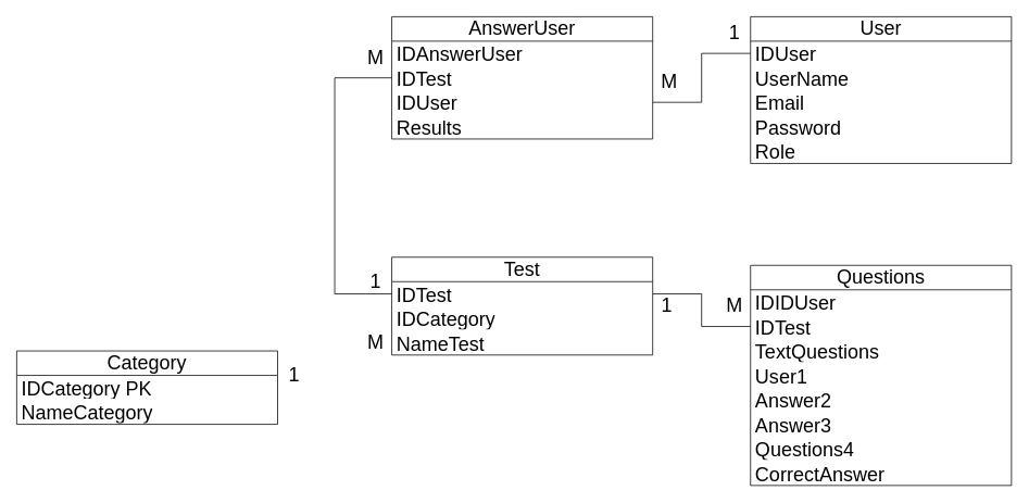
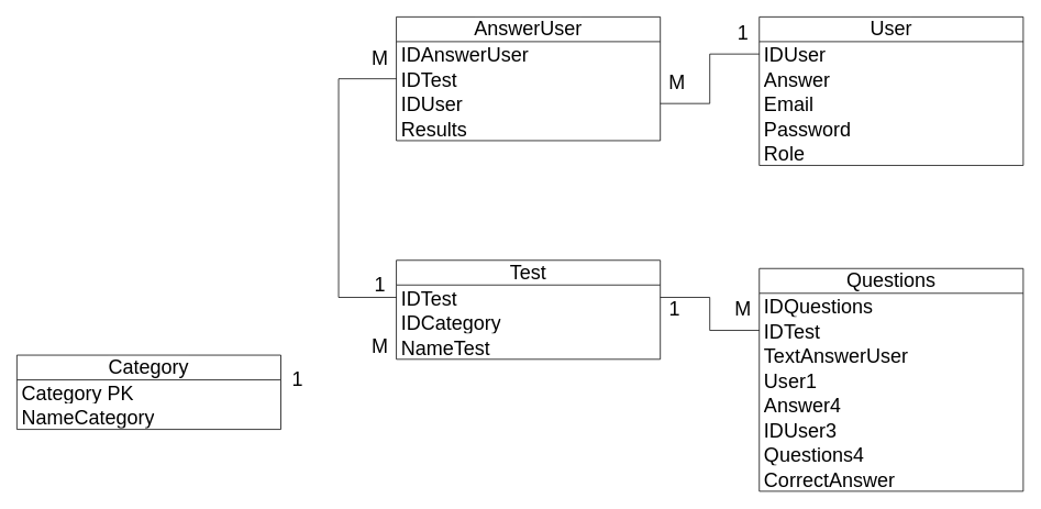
  <mxCell id="0" />
  <mxCell id="1" parent="0" />
  <mxCell id="2" value="&lt;span style=&quot;font-family: Arial, Helvetica, &amp;quot;Arial Unicode MS&amp;quot;, sans-serif; font-size: 24px; text-align: start; white-space-collapse: preserve; background-color: rgba(255, 255, 255, 0.05);&quot;&gt;Сategory&lt;/span&gt;" style="swimlane;fontStyle=0;childLayout=stackLayout;horizontal=1;startSize=30;horizontalStack=0;resizeParent=1;resizeParentMax=0;resizeLast=0;collapsible=1;marginBottom=0;whiteSpace=wrap;html=1;fontSize=24;" vertex="1" parent="1"><mxGeometry x="20" y="430" width="320" height="90" as="geometry"><mxRectangle x="330" y="465" width="140" height="40" as="alternateBounds" /></mxGeometry></mxCell>
- <mxCell id="3" value="&lt;span style=&quot;font-family: Arial, Helvetica, &amp;quot;Arial Unicode MS&amp;quot;, sans-serif; font-size: 24px; white-space-collapse: preserve; background-color: rgba(255, 255, 255, 0.05);&quot;&gt;IDСategory PK  &lt;/span&gt;" style="text;strokeColor=none;fillColor=none;align=left;verticalAlign=middle;spacingLeft=4;spacingRight=4;overflow=hidden;points=[[0,0.5],[1,0.5]];portConstraint=eastwest;rotatable=0;whiteSpace=wrap;html=1;fontSize=24;" vertex="1" parent="2"><mxGeometry y="30" width="320" height="30" as="geometry" /></mxCell>
+ <mxCell id="3" value="&lt;span style=&quot;font-family: Arial, Helvetica, &amp;quot;Arial Unicode MS&amp;quot;, sans-serif; font-size: 24px; white-space-collapse: preserve; background-color: rgba(255, 255, 255, 0.05);&quot;&gt;Сategory PK  &lt;/span&gt;" style="text;strokeColor=none;fillColor=none;align=left;verticalAlign=middle;spacingLeft=4;spacingRight=4;overflow=hidden;points=[[0,0.5],[1,0.5]];portConstraint=eastwest;rotatable=0;whiteSpace=wrap;html=1;fontSize=24;" vertex="1" parent="2"><mxGeometry y="30" width="320" height="30" as="geometry" /></mxCell>
  <mxCell id="4" value="&lt;span style=&quot;font-family: Arial, Helvetica, &amp;quot;Arial Unicode MS&amp;quot;, sans-serif; font-size: 24px; white-space-collapse: preserve; background-color: rgba(255, 255, 255, 0.05);&quot;&gt;NameСategory&lt;/span&gt;" style="text;strokeColor=none;fillColor=none;align=left;verticalAlign=middle;spacingLeft=4;spacingRight=4;overflow=hidden;points=[[0,0.5],[1,0.5]];portConstraint=eastwest;rotatable=0;whiteSpace=wrap;html=1;fontSize=24;" vertex="1" parent="2"><mxGeometry y="60" width="320" height="30" as="geometry" /></mxCell>
  <mxCell id="5" value="Test" style="swimlane;fontStyle=0;childLayout=stackLayout;horizontal=1;startSize=30;horizontalStack=0;resizeParent=1;resizeParentMax=0;resizeLast=0;collapsible=1;marginBottom=0;whiteSpace=wrap;html=1;fontSize=24;" vertex="1" parent="1"><mxGeometry x="480" y="315" width="320" height="120" as="geometry" /></mxCell>
  <mxCell id="6" value="&lt;font style=&quot;font-size: 24px;&quot;&gt;ID&lt;span style=&quot;text-align: center; font-size: 24px;&quot;&gt;Test&lt;/span&gt;&lt;/font&gt;" style="text;strokeColor=none;fillColor=none;align=left;verticalAlign=middle;spacingLeft=4;spacingRight=4;overflow=hidden;points=[[0,0.5],[1,0.5]];portConstraint=eastwest;rotatable=0;whiteSpace=wrap;html=1;fontSize=24;" vertex="1" parent="5"><mxGeometry y="30" width="320" height="30" as="geometry" /></mxCell>
  <mxCell id="7" value="&lt;span style=&quot;font-family: Arial, Helvetica, &amp;quot;Arial Unicode MS&amp;quot;, sans-serif; font-size: 24px; white-space-collapse: preserve; background-color: rgba(255, 255, 255, 0.05);&quot;&gt;IDСategory&lt;/span&gt;" style="text;strokeColor=none;fillColor=none;align=left;verticalAlign=middle;spacingLeft=4;spacingRight=4;overflow=hidden;points=[[0,0.5],[1,0.5]];portConstraint=eastwest;rotatable=0;whiteSpace=wrap;html=1;fontSize=24;" vertex="1" parent="5"><mxGeometry y="60" width="320" height="30" as="geometry" /></mxCell>
  <mxCell id="8" value="&lt;span style=&quot;font-family: Arial, Helvetica, &amp;quot;Arial Unicode MS&amp;quot;, sans-serif; font-size: 24px; white-space-collapse: preserve; background-color: rgba(255, 255, 255, 0.05);&quot;&gt;NameTest&lt;/span&gt;" style="text;strokeColor=none;fillColor=none;align=left;verticalAlign=middle;spacingLeft=4;spacingRight=4;overflow=hidden;points=[[0,0.5],[1,0.5]];portConstraint=eastwest;rotatable=0;whiteSpace=wrap;html=1;fontSize=24;" vertex="1" parent="5"><mxGeometry y="90" width="320" height="30" as="geometry" /></mxCell>
  <mxCell id="9" value="&lt;span style=&quot;font-family: Arial, Helvetica, &amp;quot;Arial Unicode MS&amp;quot;, sans-serif; font-size: 24px; text-align: start; white-space-collapse: preserve; background-color: rgba(255, 255, 255, 0.05);&quot;&gt;Questions&lt;/span&gt;" style="swimlane;fontStyle=0;childLayout=stackLayout;horizontal=1;startSize=30;horizontalStack=0;resizeParent=1;resizeParentMax=0;resizeLast=0;collapsible=1;marginBottom=0;whiteSpace=wrap;html=1;fontSize=24;" vertex="1" parent="1"><mxGeometry x="920" y="325" width="320" height="270" as="geometry" /></mxCell>
- <mxCell id="10" value="ID&lt;span style=&quot;font-family: Arial, Helvetica, &amp;quot;Arial Unicode MS&amp;quot;, sans-serif; font-size: 24px; white-space-collapse: preserve; background-color: rgba(255, 255, 255, 0.05);&quot;&gt;IDUser&lt;/span&gt;" style="text;strokeColor=none;fillColor=none;align=left;verticalAlign=middle;spacingLeft=4;spacingRight=4;overflow=hidden;points=[[0,0.5],[1,0.5]];portConstraint=eastwest;rotatable=0;whiteSpace=wrap;html=1;fontSize=24;" vertex="1" parent="9"><mxGeometry y="30" width="320" height="30" as="geometry" /></mxCell>
+ <mxCell id="10" value="ID&lt;span style=&quot;font-family: Arial, Helvetica, &amp;quot;Arial Unicode MS&amp;quot;, sans-serif; font-size: 24px; white-space-collapse: preserve; background-color: rgba(255, 255, 255, 0.05);&quot;&gt;Questions&lt;/span&gt;" style="text;strokeColor=none;fillColor=none;align=left;verticalAlign=middle;spacingLeft=4;spacingRight=4;overflow=hidden;points=[[0,0.5],[1,0.5]];portConstraint=eastwest;rotatable=0;whiteSpace=wrap;html=1;fontSize=24;" vertex="1" parent="9"><mxGeometry y="30" width="320" height="30" as="geometry" /></mxCell>
  <mxCell id="11" value="&lt;span style=&quot;font-size: 24px;&quot;&gt;ID&lt;/span&gt;&lt;span style=&quot;border-color: var(--border-color); font-size: 24px; text-align: center;&quot;&gt;Test&lt;/span&gt;" style="text;strokeColor=none;fillColor=none;align=left;verticalAlign=middle;spacingLeft=4;spacingRight=4;overflow=hidden;points=[[0,0.5],[1,0.5]];portConstraint=eastwest;rotatable=0;whiteSpace=wrap;html=1;fontSize=24;" vertex="1" parent="9"><mxGeometry y="60" width="320" height="30" as="geometry" /></mxCell>
- <mxCell id="12" value="Text&lt;span style=&quot;font-family: Arial, Helvetica, &amp;quot;Arial Unicode MS&amp;quot;, sans-serif; font-size: 24px; white-space-collapse: preserve; background-color: rgba(255, 255, 255, 0.05);&quot;&gt;Questions&lt;/span&gt;" style="text;strokeColor=none;fillColor=none;align=left;verticalAlign=middle;spacingLeft=4;spacingRight=4;overflow=hidden;points=[[0,0.5],[1,0.5]];portConstraint=eastwest;rotatable=0;whiteSpace=wrap;html=1;fontSize=24;" vertex="1" parent="9"><mxGeometry y="90" width="320" height="30" as="geometry" /></mxCell>
+ <mxCell id="12" value="Text&lt;span style=&quot;font-family: Arial, Helvetica, &amp;quot;Arial Unicode MS&amp;quot;, sans-serif; font-size: 24px; white-space-collapse: preserve; background-color: rgba(255, 255, 255, 0.05);&quot;&gt;AnswerUser&lt;/span&gt;" style="text;strokeColor=none;fillColor=none;align=left;verticalAlign=middle;spacingLeft=4;spacingRight=4;overflow=hidden;points=[[0,0.5],[1,0.5]];portConstraint=eastwest;rotatable=0;whiteSpace=wrap;html=1;fontSize=24;" vertex="1" parent="9"><mxGeometry y="90" width="320" height="30" as="geometry" /></mxCell>
  <mxCell id="13" value="&lt;span style=&quot;font-family: Arial, Helvetica, &amp;quot;Arial Unicode MS&amp;quot;, sans-serif; font-size: 24px; white-space-collapse: preserve; background-color: rgba(255, 255, 255, 0.05);&quot;&gt;User1&lt;/span&gt;" style="text;strokeColor=none;fillColor=none;align=left;verticalAlign=middle;spacingLeft=4;spacingRight=4;overflow=hidden;points=[[0,0.5],[1,0.5]];portConstraint=eastwest;rotatable=0;whiteSpace=wrap;html=1;fontSize=24;" vertex="1" parent="9"><mxGeometry y="120" width="320" height="30" as="geometry" /></mxCell>
- <mxCell id="14" value="&lt;span style=&quot;font-family: Arial, Helvetica, &amp;quot;Arial Unicode MS&amp;quot;, sans-serif; font-size: 24px; white-space-collapse: preserve; background-color: rgba(255, 255, 255, 0.05);&quot;&gt;Answer2&lt;/span&gt;" style="text;strokeColor=none;fillColor=none;align=left;verticalAlign=middle;spacingLeft=4;spacingRight=4;overflow=hidden;points=[[0,0.5],[1,0.5]];portConstraint=eastwest;rotatable=0;whiteSpace=wrap;html=1;fontSize=24;" vertex="1" parent="9"><mxGeometry y="150" width="320" height="30" as="geometry" /></mxCell>
- <mxCell id="15" value="&lt;span style=&quot;font-family: Arial, Helvetica, &amp;quot;Arial Unicode MS&amp;quot;, sans-serif; font-size: 24px; white-space-collapse: preserve; background-color: rgba(255, 255, 255, 0.05);&quot;&gt;Answer3&lt;/span&gt;" style="text;strokeColor=none;fillColor=none;align=left;verticalAlign=middle;spacingLeft=4;spacingRight=4;overflow=hidden;points=[[0,0.5],[1,0.5]];portConstraint=eastwest;rotatable=0;whiteSpace=wrap;html=1;fontSize=24;" vertex="1" parent="9"><mxGeometry y="180" width="320" height="30" as="geometry" /></mxCell>
+ <mxCell id="14" value="&lt;span style=&quot;font-family: Arial, Helvetica, &amp;quot;Arial Unicode MS&amp;quot;, sans-serif; font-size: 24px; white-space-collapse: preserve; background-color: rgba(255, 255, 255, 0.05);&quot;&gt;Answer4&lt;/span&gt;" style="text;strokeColor=none;fillColor=none;align=left;verticalAlign=middle;spacingLeft=4;spacingRight=4;overflow=hidden;points=[[0,0.5],[1,0.5]];portConstraint=eastwest;rotatable=0;whiteSpace=wrap;html=1;fontSize=24;" vertex="1" parent="9"><mxGeometry y="150" width="320" height="30" as="geometry" /></mxCell>
+ <mxCell id="15" value="&lt;span style=&quot;font-family: Arial, Helvetica, &amp;quot;Arial Unicode MS&amp;quot;, sans-serif; font-size: 24px; white-space-collapse: preserve; background-color: rgba(255, 255, 255, 0.05);&quot;&gt;IDUser3&lt;/span&gt;" style="text;strokeColor=none;fillColor=none;align=left;verticalAlign=middle;spacingLeft=4;spacingRight=4;overflow=hidden;points=[[0,0.5],[1,0.5]];portConstraint=eastwest;rotatable=0;whiteSpace=wrap;html=1;fontSize=24;" vertex="1" parent="9"><mxGeometry y="180" width="320" height="30" as="geometry" /></mxCell>
  <mxCell id="16" value="&lt;span style=&quot;font-family: Arial, Helvetica, &amp;quot;Arial Unicode MS&amp;quot;, sans-serif; white-space-collapse: preserve; background-color: rgba(255, 255, 255, 0.05);&quot;&gt;Questions4&lt;/span&gt;" style="text;strokeColor=none;fillColor=none;align=left;verticalAlign=middle;spacingLeft=4;spacingRight=4;overflow=hidden;points=[[0,0.5],[1,0.5]];portConstraint=eastwest;rotatable=0;whiteSpace=wrap;html=1;fontSize=24;" vertex="1" parent="9"><mxGeometry y="210" width="320" height="30" as="geometry" /></mxCell>
  <mxCell id="17" value="&lt;span style=&quot;background-color: rgba(255, 255, 255, 0.05);&quot;&gt;&lt;font face=&quot;Arial, Helvetica, Arial Unicode MS, sans-serif&quot;&gt;&lt;span style=&quot;white-space-collapse: preserve;&quot;&gt;CorrectAnswer&lt;/span&gt;&lt;/font&gt;&lt;/span&gt;" style="text;strokeColor=none;fillColor=none;align=left;verticalAlign=middle;spacingLeft=4;spacingRight=4;overflow=hidden;points=[[0,0.5],[1,0.5]];portConstraint=eastwest;rotatable=0;whiteSpace=wrap;html=1;fontSize=24;" vertex="1" parent="9"><mxGeometry y="240" width="320" height="30" as="geometry" /></mxCell>
  <mxCell id="18" value="&lt;span style=&quot;font-family: Arial, Helvetica, &amp;quot;Arial Unicode MS&amp;quot;, sans-serif; font-size: 24px; text-align: left; white-space-collapse: preserve; background-color: rgba(255, 255, 255, 0.05);&quot;&gt;AnswerUser&lt;/span&gt;" style="swimlane;fontStyle=0;childLayout=stackLayout;horizontal=1;startSize=30;horizontalStack=0;resizeParent=1;resizeParentMax=0;resizeLast=0;collapsible=1;marginBottom=0;whiteSpace=wrap;html=1;fontSize=24;" vertex="1" parent="1"><mxGeometry x="480" y="20" width="320" height="150" as="geometry" /></mxCell>
  <mxCell id="19" value="&lt;span style=&quot;font-family: Arial, Helvetica, &amp;quot;Arial Unicode MS&amp;quot;, sans-serif; font-size: 24px; white-space-collapse: preserve; background-color: rgba(255, 255, 255, 0.05);&quot;&gt;IDAnswerUser&lt;/span&gt;" style="text;strokeColor=none;fillColor=none;align=left;verticalAlign=middle;spacingLeft=4;spacingRight=4;overflow=hidden;points=[[0,0.5],[1,0.5]];portConstraint=eastwest;rotatable=0;whiteSpace=wrap;html=1;fontSize=24;" vertex="1" parent="18"><mxGeometry y="30" width="320" height="30" as="geometry" /></mxCell>
  <mxCell id="20" value="&lt;span style=&quot;font-family: Arial, Helvetica, &amp;quot;Arial Unicode MS&amp;quot;, sans-serif; font-size: 24px; white-space-collapse: preserve; background-color: rgba(255, 255, 255, 0.05);&quot;&gt;IDTest&lt;/span&gt;" style="text;strokeColor=none;fillColor=none;align=left;verticalAlign=middle;spacingLeft=4;spacingRight=4;overflow=hidden;points=[[0,0.5],[1,0.5]];portConstraint=eastwest;rotatable=0;whiteSpace=wrap;html=1;fontSize=24;" vertex="1" parent="18"><mxGeometry y="60" width="320" height="30" as="geometry" /></mxCell>
  <mxCell id="21" value="&lt;div style=&quot;text-align: center; font-size: 24px;&quot;&gt;&lt;span style=&quot;font-size: 24px; background-color: initial;&quot;&gt;IDUser&lt;/span&gt;&lt;/div&gt;" style="text;strokeColor=none;fillColor=none;align=left;verticalAlign=middle;spacingLeft=4;spacingRight=4;overflow=hidden;points=[[0,0.5],[1,0.5]];portConstraint=eastwest;rotatable=0;whiteSpace=wrap;html=1;fontSize=24;" vertex="1" parent="18"><mxGeometry y="90" width="320" height="30" as="geometry" /></mxCell>
  <mxCell id="22" value="Results" style="text;strokeColor=none;fillColor=none;align=left;verticalAlign=middle;spacingLeft=4;spacingRight=4;overflow=hidden;points=[[0,0.5],[1,0.5]];portConstraint=eastwest;rotatable=0;whiteSpace=wrap;html=1;fontSize=24;" vertex="1" parent="18"><mxGeometry y="120" width="320" height="30" as="geometry" /></mxCell>
  <mxCell id="23" value="&lt;span style=&quot;font-family: Arial, Helvetica, &amp;quot;Arial Unicode MS&amp;quot;, sans-serif; font-size: 24px; text-align: left; white-space-collapse: preserve; background-color: rgba(255, 255, 255, 0.05);&quot;&gt;User&lt;/span&gt;" style="swimlane;fontStyle=0;childLayout=stackLayout;horizontal=1;startSize=30;horizontalStack=0;resizeParent=1;resizeParentMax=0;resizeLast=0;collapsible=1;marginBottom=0;whiteSpace=wrap;html=1;fontSize=24;" vertex="1" parent="1"><mxGeometry x="920" y="20" width="320" height="180" as="geometry" /></mxCell>
  <mxCell id="24" value="&lt;span style=&quot;text-align: center;&quot;&gt;IDUser&lt;/span&gt;" style="text;strokeColor=none;fillColor=none;align=left;verticalAlign=middle;spacingLeft=4;spacingRight=4;overflow=hidden;points=[[0,0.5],[1,0.5]];portConstraint=eastwest;rotatable=0;whiteSpace=wrap;html=1;fontSize=24;" vertex="1" parent="23"><mxGeometry y="30" width="320" height="30" as="geometry" /></mxCell>
- <mxCell id="25" value="&lt;div style=&quot;text-align: center; font-size: 24px;&quot;&gt;&lt;span style=&quot;font-size: 24px; background-color: initial;&quot;&gt;UserName&lt;/span&gt;&lt;/div&gt;" style="text;strokeColor=none;fillColor=none;align=left;verticalAlign=middle;spacingLeft=4;spacingRight=4;overflow=hidden;points=[[0,0.5],[1,0.5]];portConstraint=eastwest;rotatable=0;whiteSpace=wrap;html=1;fontSize=24;" vertex="1" parent="23"><mxGeometry y="60" width="320" height="30" as="geometry" /></mxCell>
+ <mxCell id="25" value="&lt;div style=&quot;text-align: center; font-size: 24px;&quot;&gt;&lt;span style=&quot;font-size: 24px; background-color: initial;&quot;&gt;Answer&lt;/span&gt;&lt;/div&gt;" style="text;strokeColor=none;fillColor=none;align=left;verticalAlign=middle;spacingLeft=4;spacingRight=4;overflow=hidden;points=[[0,0.5],[1,0.5]];portConstraint=eastwest;rotatable=0;whiteSpace=wrap;html=1;fontSize=24;" vertex="1" parent="23"><mxGeometry y="60" width="320" height="30" as="geometry" /></mxCell>
  <mxCell id="26" value="Email" style="text;strokeColor=none;fillColor=none;align=left;verticalAlign=middle;spacingLeft=4;spacingRight=4;overflow=hidden;points=[[0,0.5],[1,0.5]];portConstraint=eastwest;rotatable=0;whiteSpace=wrap;html=1;fontSize=24;" vertex="1" parent="23"><mxGeometry y="90" width="320" height="30" as="geometry" /></mxCell>
  <mxCell id="27" value="&lt;span style=&quot;font-family: Arial, Helvetica, &amp;quot;Arial Unicode MS&amp;quot;, sans-serif; font-size: 24px; white-space-collapse: preserve; background-color: rgba(255, 255, 255, 0.05);&quot;&gt;Password&lt;/span&gt;" style="text;strokeColor=none;fillColor=none;align=left;verticalAlign=middle;spacingLeft=4;spacingRight=4;overflow=hidden;points=[[0,0.5],[1,0.5]];portConstraint=eastwest;rotatable=0;whiteSpace=wrap;html=1;fontSize=24;" vertex="1" parent="23"><mxGeometry y="120" width="320" height="30" as="geometry" /></mxCell>
  <mxCell id="28" value="&lt;span style=&quot;font-family: Arial, Helvetica, &amp;quot;Arial Unicode MS&amp;quot;, sans-serif; font-size: 24px; white-space-collapse: preserve; background-color: rgba(255, 255, 255, 0.05);&quot;&gt;Role&lt;/span&gt;" style="text;strokeColor=none;fillColor=none;align=left;verticalAlign=middle;spacingLeft=4;spacingRight=4;overflow=hidden;points=[[0,0.5],[1,0.5]];portConstraint=eastwest;rotatable=0;whiteSpace=wrap;html=1;fontSize=24;" vertex="1" parent="23"><mxGeometry y="150" width="320" height="30" as="geometry" /></mxCell>
  <mxCell id="29" style="edgeStyle=orthogonalEdgeStyle;rounded=0;orthogonalLoop=1;jettySize=auto;html=1;exitX=1;exitY=0.5;exitDx=0;exitDy=0;entryX=0;entryY=0.5;entryDx=0;entryDy=0;endArrow=none;endFill=0;" edge="1" parent="1" source="6" target="11"><mxGeometry relative="1" as="geometry" /></mxCell>
  <mxCell id="30" value="1" style="text;html=1;align=center;verticalAlign=middle;resizable=0;points=[];autosize=1;strokeColor=none;fillColor=none;fontSize=24;" vertex="1" parent="1"><mxGeometry x="340" y="440" width="40" height="40" as="geometry" /></mxCell>
  <mxCell id="31" value="M" style="text;html=1;align=center;verticalAlign=middle;resizable=0;points=[];autosize=1;strokeColor=none;fillColor=none;fontSize=24;" vertex="1" parent="1"><mxGeometry x="440" y="400" width="40" height="40" as="geometry" /></mxCell>
  <mxCell id="32" value="1" style="text;html=1;align=center;verticalAlign=middle;resizable=0;points=[];autosize=1;strokeColor=none;fillColor=none;fontSize=24;" vertex="1" parent="1"><mxGeometry x="797" y="355" width="40" height="40" as="geometry" /></mxCell>
  <mxCell id="33" value="M" style="text;html=1;align=center;verticalAlign=middle;resizable=0;points=[];autosize=1;strokeColor=none;fillColor=none;fontSize=24;" vertex="1" parent="1"><mxGeometry x="880" y="355" width="40" height="40" as="geometry" /></mxCell>
  <mxCell id="34" style="edgeStyle=orthogonalEdgeStyle;rounded=0;orthogonalLoop=1;jettySize=auto;html=1;exitX=0;exitY=0.5;exitDx=0;exitDy=0;entryX=1;entryY=0.5;entryDx=0;entryDy=0;endArrow=none;endFill=0;" edge="1" parent="1" source="24" target="21"><mxGeometry relative="1" as="geometry" /></mxCell>
  <mxCell id="35" style="edgeStyle=orthogonalEdgeStyle;rounded=0;orthogonalLoop=1;jettySize=auto;html=1;exitX=0;exitY=0.5;exitDx=0;exitDy=0;entryX=0;entryY=0.5;entryDx=0;entryDy=0;endArrow=none;endFill=0;" edge="1" parent="1" source="20" target="6"><mxGeometry relative="1" as="geometry"><mxPoint x="450" y="370" as="targetPoint" /><Array as="points"><mxPoint x="410" y="95" /><mxPoint x="410" y="360" /></Array></mxGeometry></mxCell>
  <mxCell id="36" value="M" style="text;html=1;align=center;verticalAlign=middle;resizable=0;points=[];autosize=1;strokeColor=none;fillColor=none;fontSize=24;" vertex="1" parent="1"><mxGeometry x="440" y="50" width="40" height="40" as="geometry" /></mxCell>
  <mxCell id="37" value="1" style="text;html=1;align=center;verticalAlign=middle;resizable=0;points=[];autosize=1;strokeColor=none;fillColor=none;fontSize=24;" vertex="1" parent="1"><mxGeometry x="440" y="325" width="40" height="40" as="geometry" /></mxCell>
  <mxCell id="38" value="M" style="text;html=1;align=center;verticalAlign=middle;resizable=0;points=[];autosize=1;strokeColor=none;fillColor=none;fontSize=24;" vertex="1" parent="1"><mxGeometry x="800" y="80" width="40" height="40" as="geometry" /></mxCell>
  <mxCell id="39" value="1" style="text;html=1;align=center;verticalAlign=middle;resizable=0;points=[];autosize=1;strokeColor=none;fillColor=none;fontSize=24;" vertex="1" parent="1"><mxGeometry x="880" y="20" width="40" height="40" as="geometry" /></mxCell>
